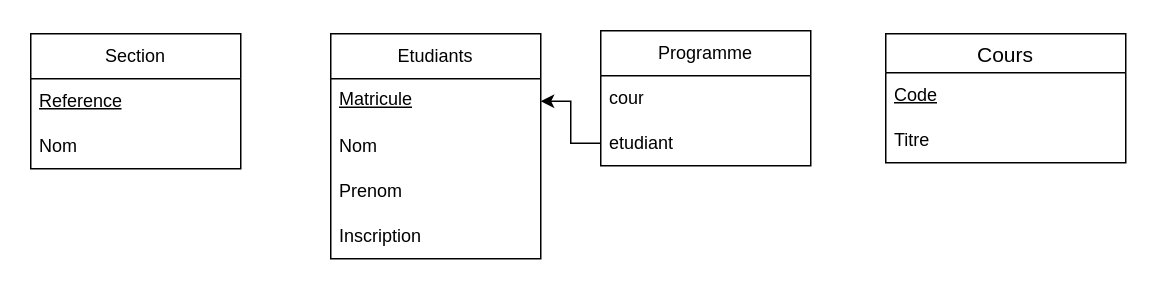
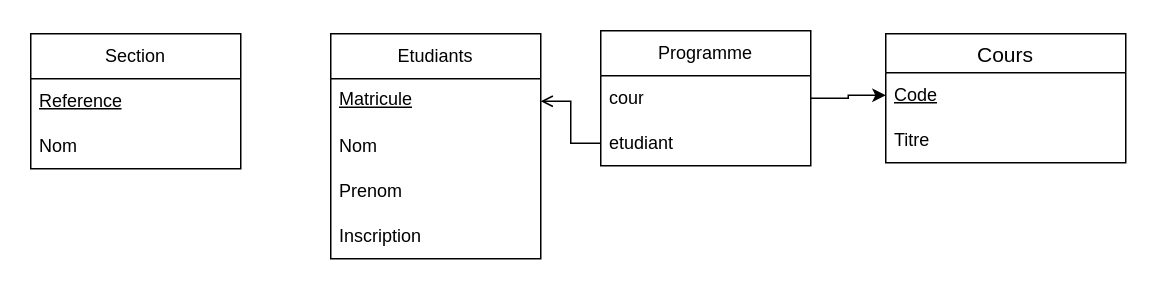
  <mxCell id="0" />
  <mxCell id="1" parent="0" />
  <mxCell id="2" value="Section" style="swimlane;fontStyle=0;childLayout=stackLayout;horizontal=1;startSize=30;horizontalStack=0;resizeParent=1;resizeParentMax=0;resizeLast=0;collapsible=1;marginBottom=0;whiteSpace=wrap;html=1;" parent="1" vertex="1"><mxGeometry x="20" y="22" width="140" height="90" as="geometry" /></mxCell>
  <mxCell id="3" value="&lt;u&gt;Reference&lt;/u&gt;" style="text;strokeColor=none;fillColor=none;align=left;verticalAlign=middle;spacingLeft=4;spacingRight=4;overflow=hidden;points=[[0,0.5],[1,0.5]];portConstraint=eastwest;rotatable=0;whiteSpace=wrap;html=1;" parent="2" vertex="1"><mxGeometry y="30" width="140" height="30" as="geometry" /></mxCell>
  <mxCell id="4" value="&lt;div&gt;Nom&lt;/div&gt;" style="text;strokeColor=none;fillColor=none;align=left;verticalAlign=middle;spacingLeft=4;spacingRight=4;overflow=hidden;points=[[0,0.5],[1,0.5]];portConstraint=eastwest;rotatable=0;whiteSpace=wrap;html=1;" parent="2" vertex="1"><mxGeometry y="60" width="140" height="30" as="geometry" /></mxCell>
  <mxCell id="5" value="Etudiants" style="swimlane;fontStyle=0;childLayout=stackLayout;horizontal=1;startSize=30;horizontalStack=0;resizeParent=1;resizeParentMax=0;resizeLast=0;collapsible=1;marginBottom=0;whiteSpace=wrap;html=1;" parent="1" vertex="1"><mxGeometry x="220" y="22" width="140" height="150" as="geometry" /></mxCell>
  <mxCell id="6" value="&lt;u&gt;Matricule&lt;/u&gt;" style="text;strokeColor=none;fillColor=none;spacingLeft=4;spacingRight=4;overflow=hidden;rotatable=0;points=[[0,0.5],[1,0.5]];portConstraint=eastwest;fontSize=12;whiteSpace=wrap;html=1;" parent="5" vertex="1"><mxGeometry y="30" width="140" height="30" as="geometry" /></mxCell>
  <mxCell id="7" value="&lt;div&gt;Nom&lt;/div&gt;" style="text;strokeColor=none;fillColor=none;align=left;verticalAlign=middle;spacingLeft=4;spacingRight=4;overflow=hidden;points=[[0,0.5],[1,0.5]];portConstraint=eastwest;rotatable=0;whiteSpace=wrap;html=1;" parent="5" vertex="1"><mxGeometry y="60" width="140" height="30" as="geometry" /></mxCell>
  <mxCell id="8" value="Prenom" style="text;strokeColor=none;fillColor=none;align=left;verticalAlign=middle;spacingLeft=4;spacingRight=4;overflow=hidden;points=[[0,0.5],[1,0.5]];portConstraint=eastwest;rotatable=0;whiteSpace=wrap;html=1;" vertex="1" parent="5"><mxGeometry y="90" width="140" height="30" as="geometry" /></mxCell>
  <mxCell id="9" value="Inscription" style="text;strokeColor=none;fillColor=none;align=left;verticalAlign=middle;spacingLeft=4;spacingRight=4;overflow=hidden;points=[[0,0.5],[1,0.5]];portConstraint=eastwest;rotatable=0;whiteSpace=wrap;html=1;" vertex="1" parent="5"><mxGeometry y="120" width="140" height="30" as="geometry" /></mxCell>
  <mxCell id="10" value="Cours" style="swimlane;fontStyle=0;childLayout=stackLayout;horizontal=1;startSize=26;horizontalStack=0;resizeParent=1;resizeParentMax=0;resizeLast=0;collapsible=1;marginBottom=0;align=center;fontSize=14;" parent="1" vertex="1"><mxGeometry x="590" y="22" width="160" height="86" as="geometry" /></mxCell>
  <mxCell id="11" value="&lt;u&gt;Code&lt;/u&gt;" style="text;strokeColor=none;fillColor=none;align=left;verticalAlign=middle;spacingLeft=4;spacingRight=4;overflow=hidden;points=[[0,0.5],[1,0.5]];portConstraint=eastwest;rotatable=0;whiteSpace=wrap;html=1;" parent="10" vertex="1"><mxGeometry y="26" width="160" height="30" as="geometry" /></mxCell>
  <mxCell id="12" value="Titre" style="text;strokeColor=none;fillColor=none;align=left;verticalAlign=middle;spacingLeft=4;spacingRight=4;overflow=hidden;points=[[0,0.5],[1,0.5]];portConstraint=eastwest;rotatable=0;whiteSpace=wrap;html=1;" parent="10" vertex="1"><mxGeometry y="56" width="160" height="30" as="geometry" /></mxCell>
  <mxCell id="13" value="Programme" style="swimlane;fontStyle=0;childLayout=stackLayout;horizontal=1;startSize=30;horizontalStack=0;resizeParent=1;resizeParentMax=0;resizeLast=0;collapsible=1;marginBottom=0;whiteSpace=wrap;html=1;" vertex="1" parent="1"><mxGeometry x="400" y="20" width="140" height="90" as="geometry" /></mxCell>
  <mxCell id="14" value="cour" style="text;strokeColor=none;fillColor=none;align=left;verticalAlign=middle;spacingLeft=4;spacingRight=4;overflow=hidden;points=[[0,0.5],[1,0.5]];portConstraint=eastwest;rotatable=0;whiteSpace=wrap;html=1;" vertex="1" parent="13"><mxGeometry y="30" width="140" height="30" as="geometry" /></mxCell>
  <mxCell id="15" value="etudiant" style="text;strokeColor=none;fillColor=none;align=left;verticalAlign=middle;spacingLeft=4;spacingRight=4;overflow=hidden;points=[[0,0.5],[1,0.5]];portConstraint=eastwest;rotatable=0;whiteSpace=wrap;html=1;" vertex="1" parent="13"><mxGeometry y="60" width="140" height="30" as="geometry" /></mxCell>
- <mxCell id="16" style="edgeStyle=orthogonalEdgeStyle;rounded=0;orthogonalLoop=1;jettySize=auto;html=1;" edge="1" parent="1" source="15" target="6"><mxGeometry relative="1" as="geometry" /></mxCell>
+ <mxCell id="16" style="edgeStyle=orthogonalEdgeStyle;rounded=0;orthogonalLoop=1;jettySize=auto;html=1;endArrow=open;" edge="1" parent="1" source="15" target="6"><mxGeometry relative="1" as="geometry" /></mxCell>
+ <mxCell id="17" style="edgeStyle=orthogonalEdgeStyle;rounded=0;orthogonalLoop=1;jettySize=auto;html=1;" edge="1" parent="1" source="14" target="11"><mxGeometry relative="1" as="geometry" /></mxCell>
